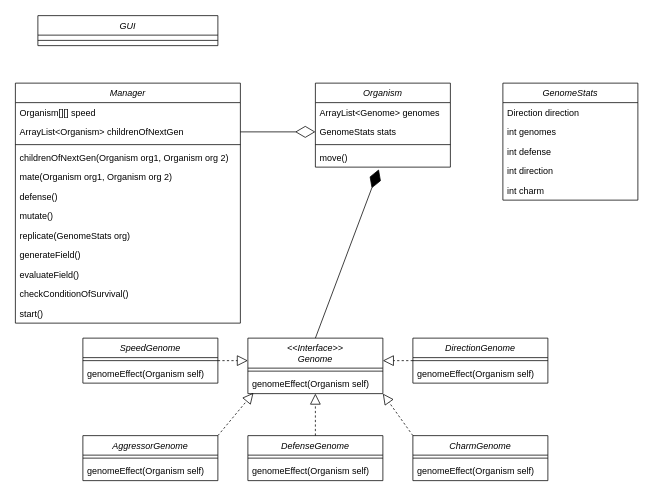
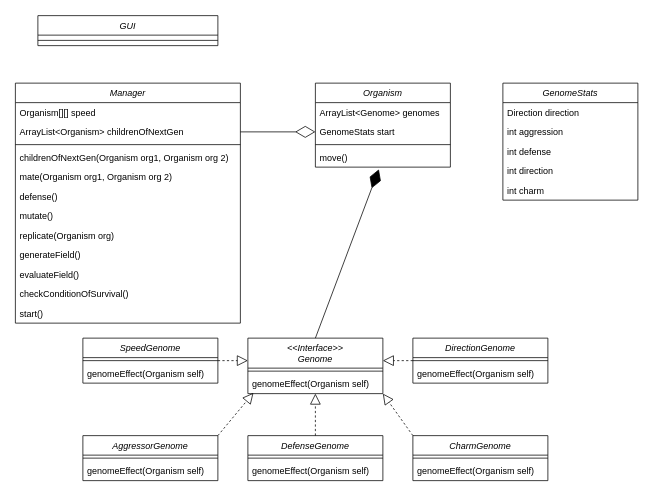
  <mxCell id="0" />
  <mxCell id="1" parent="0" />
  <mxCell id="2" value="&lt;&lt;Interface&gt;&gt;&#10;Genome" style="swimlane;fontStyle=2;align=center;verticalAlign=top;childLayout=stackLayout;horizontal=1;startSize=40;horizontalStack=0;resizeParent=1;resizeLast=0;collapsible=1;marginBottom=0;rounded=0;shadow=0;strokeWidth=1;" parent="1" vertex="1"><mxGeometry x="330" y="450" width="180" height="74" as="geometry"><mxRectangle x="230" y="140" width="160" height="26" as="alternateBounds" /></mxGeometry></mxCell>
  <mxCell id="3" value="" style="line;html=1;strokeWidth=1;align=left;verticalAlign=middle;spacingTop=-1;spacingLeft=3;spacingRight=3;rotatable=0;labelPosition=right;points=[];portConstraint=eastwest;" parent="2" vertex="1"><mxGeometry y="40" width="180" height="8" as="geometry" /></mxCell>
  <mxCell id="4" value="genomeEffect(Organism self)" style="text;align=left;verticalAlign=top;spacingLeft=4;spacingRight=4;overflow=hidden;rotatable=0;points=[[0,0.5],[1,0.5]];portConstraint=eastwest;" parent="2" vertex="1"><mxGeometry y="48" width="180" height="26" as="geometry" /></mxCell>
  <mxCell id="5" value="AggressorGenome" style="swimlane;fontStyle=2;align=center;verticalAlign=top;childLayout=stackLayout;horizontal=1;startSize=26;horizontalStack=0;resizeParent=1;resizeLast=0;collapsible=1;marginBottom=0;rounded=0;shadow=0;strokeWidth=1;" parent="1" vertex="1"><mxGeometry x="110" y="580" width="180" height="60" as="geometry"><mxRectangle x="230" y="140" width="160" height="26" as="alternateBounds" /></mxGeometry></mxCell>
  <mxCell id="6" value="" style="line;html=1;strokeWidth=1;align=left;verticalAlign=middle;spacingTop=-1;spacingLeft=3;spacingRight=3;rotatable=0;labelPosition=right;points=[];portConstraint=eastwest;" parent="5" vertex="1"><mxGeometry y="26" width="180" height="8" as="geometry" /></mxCell>
  <mxCell id="7" value="genomeEffect(Organism self)" style="text;align=left;verticalAlign=top;spacingLeft=4;spacingRight=4;overflow=hidden;rotatable=0;points=[[0,0.5],[1,0.5]];portConstraint=eastwest;" parent="5" vertex="1"><mxGeometry y="34" width="180" height="26" as="geometry" /></mxCell>
  <mxCell id="8" value="DefenseGenome" style="swimlane;fontStyle=2;align=center;verticalAlign=top;childLayout=stackLayout;horizontal=1;startSize=26;horizontalStack=0;resizeParent=1;resizeLast=0;collapsible=1;marginBottom=0;rounded=0;shadow=0;strokeWidth=1;" parent="1" vertex="1"><mxGeometry x="330" y="580" width="180" height="60" as="geometry"><mxRectangle x="230" y="140" width="160" height="26" as="alternateBounds" /></mxGeometry></mxCell>
  <mxCell id="9" value="" style="line;html=1;strokeWidth=1;align=left;verticalAlign=middle;spacingTop=-1;spacingLeft=3;spacingRight=3;rotatable=0;labelPosition=right;points=[];portConstraint=eastwest;" parent="8" vertex="1"><mxGeometry y="26" width="180" height="8" as="geometry" /></mxCell>
  <mxCell id="10" value="genomeEffect(Organism self)" style="text;align=left;verticalAlign=top;spacingLeft=4;spacingRight=4;overflow=hidden;rotatable=0;points=[[0,0.5],[1,0.5]];portConstraint=eastwest;" parent="8" vertex="1"><mxGeometry y="34" width="180" height="26" as="geometry" /></mxCell>
  <mxCell id="11" value="CharmGenome" style="swimlane;fontStyle=2;align=center;verticalAlign=top;childLayout=stackLayout;horizontal=1;startSize=26;horizontalStack=0;resizeParent=1;resizeLast=0;collapsible=1;marginBottom=0;rounded=0;shadow=0;strokeWidth=1;" parent="1" vertex="1"><mxGeometry x="550" y="580" width="180" height="60" as="geometry"><mxRectangle x="230" y="140" width="160" height="26" as="alternateBounds" /></mxGeometry></mxCell>
  <mxCell id="12" value="" style="line;html=1;strokeWidth=1;align=left;verticalAlign=middle;spacingTop=-1;spacingLeft=3;spacingRight=3;rotatable=0;labelPosition=right;points=[];portConstraint=eastwest;" parent="11" vertex="1"><mxGeometry y="26" width="180" height="8" as="geometry" /></mxCell>
  <mxCell id="13" value="genomeEffect(Organism self)" style="text;align=left;verticalAlign=top;spacingLeft=4;spacingRight=4;overflow=hidden;rotatable=0;points=[[0,0.5],[1,0.5]];portConstraint=eastwest;" parent="11" vertex="1"><mxGeometry y="34" width="180" height="26" as="geometry" /></mxCell>
  <mxCell id="14" value="Organism" style="swimlane;fontStyle=2;align=center;verticalAlign=top;childLayout=stackLayout;horizontal=1;startSize=26;horizontalStack=0;resizeParent=1;resizeLast=0;collapsible=1;marginBottom=0;rounded=0;shadow=0;strokeWidth=1;" parent="1" vertex="1"><mxGeometry x="420" y="110" width="180" height="112" as="geometry"><mxRectangle x="230" y="140" width="160" height="26" as="alternateBounds" /></mxGeometry></mxCell>
  <mxCell id="15" value="ArrayList&lt;Genome&gt; genomes" style="text;align=left;verticalAlign=top;spacingLeft=4;spacingRight=4;overflow=hidden;rotatable=0;points=[[0,0.5],[1,0.5]];portConstraint=eastwest;" parent="14" vertex="1"><mxGeometry y="26" width="180" height="26" as="geometry" /></mxCell>
- <mxCell id="16" value="GenomeStats stats" style="text;align=left;verticalAlign=top;spacingLeft=4;spacingRight=4;overflow=hidden;rotatable=0;points=[[0,0.5],[1,0.5]];portConstraint=eastwest;" parent="14" vertex="1"><mxGeometry y="52" width="180" height="26" as="geometry" /></mxCell>
+ <mxCell id="16" value="GenomeStats start" style="text;align=left;verticalAlign=top;spacingLeft=4;spacingRight=4;overflow=hidden;rotatable=0;points=[[0,0.5],[1,0.5]];portConstraint=eastwest;" parent="14" vertex="1"><mxGeometry y="52" width="180" height="26" as="geometry" /></mxCell>
  <mxCell id="17" value="" style="line;html=1;strokeWidth=1;align=left;verticalAlign=middle;spacingTop=-1;spacingLeft=3;spacingRight=3;rotatable=0;labelPosition=right;points=[];portConstraint=eastwest;" parent="14" vertex="1"><mxGeometry y="78" width="180" height="8" as="geometry" /></mxCell>
  <mxCell id="18" value="move()" style="text;align=left;verticalAlign=top;spacingLeft=4;spacingRight=4;overflow=hidden;rotatable=0;points=[[0,0.5],[1,0.5]];portConstraint=eastwest;" parent="14" vertex="1"><mxGeometry y="86" width="180" height="26" as="geometry" /></mxCell>
  <mxCell id="19" value="DirectionGenome" style="swimlane;fontStyle=2;align=center;verticalAlign=top;childLayout=stackLayout;horizontal=1;startSize=26;horizontalStack=0;resizeParent=1;resizeLast=0;collapsible=1;marginBottom=0;rounded=0;shadow=0;strokeWidth=1;" parent="1" vertex="1"><mxGeometry x="550" y="450" width="180" height="60" as="geometry"><mxRectangle x="230" y="140" width="160" height="26" as="alternateBounds" /></mxGeometry></mxCell>
  <mxCell id="20" value="" style="line;html=1;strokeWidth=1;align=left;verticalAlign=middle;spacingTop=-1;spacingLeft=3;spacingRight=3;rotatable=0;labelPosition=right;points=[];portConstraint=eastwest;" parent="19" vertex="1"><mxGeometry y="26" width="180" height="8" as="geometry" /></mxCell>
  <mxCell id="21" value="genomeEffect(Organism self)" style="text;align=left;verticalAlign=top;spacingLeft=4;spacingRight=4;overflow=hidden;rotatable=0;points=[[0,0.5],[1,0.5]];portConstraint=eastwest;" parent="19" vertex="1"><mxGeometry y="34" width="180" height="26" as="geometry" /></mxCell>
  <mxCell id="22" value="SpeedGenome" style="swimlane;fontStyle=2;align=center;verticalAlign=top;childLayout=stackLayout;horizontal=1;startSize=26;horizontalStack=0;resizeParent=1;resizeLast=0;collapsible=1;marginBottom=0;rounded=0;shadow=0;strokeWidth=1;" parent="1" vertex="1"><mxGeometry x="110" y="450" width="180" height="60" as="geometry"><mxRectangle x="230" y="140" width="160" height="26" as="alternateBounds" /></mxGeometry></mxCell>
  <mxCell id="23" value="" style="line;html=1;strokeWidth=1;align=left;verticalAlign=middle;spacingTop=-1;spacingLeft=3;spacingRight=3;rotatable=0;labelPosition=right;points=[];portConstraint=eastwest;" parent="22" vertex="1"><mxGeometry y="26" width="180" height="8" as="geometry" /></mxCell>
  <mxCell id="24" value="genomeEffect(Organism self)" style="text;align=left;verticalAlign=top;spacingLeft=4;spacingRight=4;overflow=hidden;rotatable=0;points=[[0,0.5],[1,0.5]];portConstraint=eastwest;" parent="22" vertex="1"><mxGeometry y="34" width="180" height="26" as="geometry" /></mxCell>
  <mxCell id="25" value="" style="endArrow=block;dashed=1;endFill=0;endSize=12;html=1;rounded=0;exitX=1;exitY=0.5;exitDx=0;exitDy=0;" parent="1" source="22" edge="1"><mxGeometry width="160" relative="1" as="geometry"><mxPoint x="190" y="540" as="sourcePoint" /><mxPoint x="330" y="480" as="targetPoint" /></mxGeometry></mxCell>
  <mxCell id="26" value="" style="endArrow=block;dashed=1;endFill=0;endSize=12;html=1;rounded=0;exitX=0;exitY=0.5;exitDx=0;exitDy=0;" parent="1" source="19" edge="1"><mxGeometry width="160" relative="1" as="geometry"><mxPoint x="300" y="490" as="sourcePoint" /><mxPoint x="510" y="480" as="targetPoint" /></mxGeometry></mxCell>
  <mxCell id="27" value="" style="endArrow=block;dashed=1;endFill=0;endSize=12;html=1;rounded=0;exitX=1;exitY=0;exitDx=0;exitDy=0;entryX=0.041;entryY=0.962;entryDx=0;entryDy=0;entryPerimeter=0;" parent="1" source="5" target="4" edge="1"><mxGeometry width="160" relative="1" as="geometry"><mxPoint x="300" y="570" as="sourcePoint" /><mxPoint x="330" y="510" as="targetPoint" /></mxGeometry></mxCell>
  <mxCell id="28" value="" style="endArrow=block;dashed=1;endFill=0;endSize=12;html=1;rounded=0;exitX=0.5;exitY=0;exitDx=0;exitDy=0;" parent="1" source="8" target="4" edge="1"><mxGeometry width="160" relative="1" as="geometry"><mxPoint x="320" y="510" as="sourcePoint" /><mxPoint x="360" y="510" as="targetPoint" /></mxGeometry></mxCell>
  <mxCell id="29" value="" style="endArrow=block;dashed=1;endFill=0;endSize=12;html=1;rounded=0;exitX=0;exitY=0;exitDx=0;exitDy=0;entryX=1;entryY=1;entryDx=0;entryDy=0;entryPerimeter=0;" parent="1" source="11" target="4" edge="1"><mxGeometry width="160" relative="1" as="geometry"><mxPoint x="330" y="520" as="sourcePoint" /><mxPoint x="370" y="520" as="targetPoint" /></mxGeometry></mxCell>
  <mxCell id="30" value="Manager" style="swimlane;fontStyle=2;align=center;verticalAlign=top;childLayout=stackLayout;horizontal=1;startSize=26;horizontalStack=0;resizeParent=1;resizeLast=0;collapsible=1;marginBottom=0;rounded=0;shadow=0;strokeWidth=1;" parent="1" vertex="1"><mxGeometry x="20" y="110" width="300" height="320" as="geometry"><mxRectangle x="230" y="140" width="160" height="26" as="alternateBounds" /></mxGeometry></mxCell>
  <mxCell id="31" value="Organism[][] speed" style="text;align=left;verticalAlign=top;spacingLeft=4;spacingRight=4;overflow=hidden;rotatable=0;points=[[0,0.5],[1,0.5]];portConstraint=eastwest;" parent="30" vertex="1"><mxGeometry y="26" width="300" height="26" as="geometry" /></mxCell>
  <mxCell id="32" value="ArrayList&lt;Organism&gt; childrenOfNextGen" style="text;align=left;verticalAlign=top;spacingLeft=4;spacingRight=4;overflow=hidden;rotatable=0;points=[[0,0.5],[1,0.5]];portConstraint=eastwest;" parent="30" vertex="1"><mxGeometry y="52" width="300" height="26" as="geometry" /></mxCell>
  <mxCell id="33" value="" style="line;html=1;strokeWidth=1;align=left;verticalAlign=middle;spacingTop=-1;spacingLeft=3;spacingRight=3;rotatable=0;labelPosition=right;points=[];portConstraint=eastwest;" parent="30" vertex="1"><mxGeometry y="78" width="300" height="8" as="geometry" /></mxCell>
  <mxCell id="34" value="childrenOfNextGen(Organism org1, Organism org 2)" style="text;align=left;verticalAlign=top;spacingLeft=4;spacingRight=4;overflow=hidden;rotatable=0;points=[[0,0.5],[1,0.5]];portConstraint=eastwest;" parent="30" vertex="1"><mxGeometry y="86" width="300" height="26" as="geometry" /></mxCell>
  <mxCell id="35" value="mate(Organism org1, Organism org 2)" style="text;align=left;verticalAlign=top;spacingLeft=4;spacingRight=4;overflow=hidden;rotatable=0;points=[[0,0.5],[1,0.5]];portConstraint=eastwest;" parent="30" vertex="1"><mxGeometry y="112" width="300" height="26" as="geometry" /></mxCell>
  <mxCell id="36" value="defense()" style="text;align=left;verticalAlign=top;spacingLeft=4;spacingRight=4;overflow=hidden;rotatable=0;points=[[0,0.5],[1,0.5]];portConstraint=eastwest;" parent="30" vertex="1"><mxGeometry y="138" width="300" height="26" as="geometry" /></mxCell>
  <mxCell id="37" value="mutate()" style="text;align=left;verticalAlign=top;spacingLeft=4;spacingRight=4;overflow=hidden;rotatable=0;points=[[0,0.5],[1,0.5]];portConstraint=eastwest;" parent="30" vertex="1"><mxGeometry y="164" width="300" height="26" as="geometry" /></mxCell>
- <mxCell id="38" value="replicate(GenomeStats org)" style="text;align=left;verticalAlign=top;spacingLeft=4;spacingRight=4;overflow=hidden;rotatable=0;points=[[0,0.5],[1,0.5]];portConstraint=eastwest;" parent="30" vertex="1"><mxGeometry y="190" width="300" height="26" as="geometry" /></mxCell>
+ <mxCell id="38" value="replicate(Organism org)" style="text;align=left;verticalAlign=top;spacingLeft=4;spacingRight=4;overflow=hidden;rotatable=0;points=[[0,0.5],[1,0.5]];portConstraint=eastwest;" parent="30" vertex="1"><mxGeometry y="190" width="300" height="26" as="geometry" /></mxCell>
  <mxCell id="39" value="generateField()" style="text;align=left;verticalAlign=top;spacingLeft=4;spacingRight=4;overflow=hidden;rotatable=0;points=[[0,0.5],[1,0.5]];portConstraint=eastwest;" parent="30" vertex="1"><mxGeometry y="216" width="300" height="26" as="geometry" /></mxCell>
  <mxCell id="40" value="evaluateField()" style="text;align=left;verticalAlign=top;spacingLeft=4;spacingRight=4;overflow=hidden;rotatable=0;points=[[0,0.5],[1,0.5]];portConstraint=eastwest;" parent="30" vertex="1"><mxGeometry y="242" width="300" height="26" as="geometry" /></mxCell>
  <mxCell id="41" value="checkConditionOfSurvival()" style="text;align=left;verticalAlign=top;spacingLeft=4;spacingRight=4;overflow=hidden;rotatable=0;points=[[0,0.5],[1,0.5]];portConstraint=eastwest;" parent="30" vertex="1"><mxGeometry y="268" width="300" height="26" as="geometry" /></mxCell>
  <mxCell id="42" value="start()" style="text;align=left;verticalAlign=top;spacingLeft=4;spacingRight=4;overflow=hidden;rotatable=0;points=[[0,0.5],[1,0.5]];portConstraint=eastwest;" parent="30" vertex="1"><mxGeometry y="294" width="300" height="26" as="geometry" /></mxCell>
  <mxCell id="43" value="" style="endArrow=diamondThin;endFill=1;endSize=24;html=1;rounded=0;entryX=0.47;entryY=1.115;entryDx=0;entryDy=0;entryPerimeter=0;exitX=0.5;exitY=0;exitDx=0;exitDy=0;" parent="1" source="2" target="18" edge="1"><mxGeometry width="160" relative="1" as="geometry"><mxPoint x="420" y="420" as="sourcePoint" /><mxPoint x="540" y="380" as="targetPoint" /></mxGeometry></mxCell>
  <mxCell id="44" value="" style="endArrow=diamondThin;endFill=0;endSize=24;html=1;rounded=0;exitX=1;exitY=0.5;exitDx=0;exitDy=0;entryX=0;entryY=0.5;entryDx=0;entryDy=0;" parent="1" source="32" edge="1"><mxGeometry width="160" relative="1" as="geometry"><mxPoint x="340" y="220" as="sourcePoint" /><mxPoint x="420" y="175" as="targetPoint" /></mxGeometry></mxCell>
  <mxCell id="45" value="GUI" style="swimlane;fontStyle=2;align=center;verticalAlign=top;childLayout=stackLayout;horizontal=1;startSize=26;horizontalStack=0;resizeParent=1;resizeLast=0;collapsible=1;marginBottom=0;rounded=0;shadow=0;strokeWidth=1;" parent="1" vertex="1"><mxGeometry x="50" y="20" width="240" height="40" as="geometry"><mxRectangle x="230" y="140" width="160" height="26" as="alternateBounds" /></mxGeometry></mxCell>
  <mxCell id="46" value="" style="line;html=1;strokeWidth=1;align=left;verticalAlign=middle;spacingTop=-1;spacingLeft=3;spacingRight=3;rotatable=0;labelPosition=right;points=[];portConstraint=eastwest;" parent="45" vertex="1"><mxGeometry y="26" width="240" height="14" as="geometry" /></mxCell>
  <mxCell id="47" value="GenomeStats" style="swimlane;fontStyle=2;align=center;verticalAlign=top;childLayout=stackLayout;horizontal=1;startSize=26;horizontalStack=0;resizeParent=1;resizeLast=0;collapsible=1;marginBottom=0;rounded=0;shadow=0;strokeWidth=1;" vertex="1" parent="1"><mxGeometry x="670" y="110" width="180" height="156" as="geometry"><mxRectangle x="230" y="140" width="160" height="26" as="alternateBounds" /></mxGeometry></mxCell>
  <mxCell id="48" value="Direction direction" style="text;align=left;verticalAlign=top;spacingLeft=4;spacingRight=4;overflow=hidden;rotatable=0;points=[[0,0.5],[1,0.5]];portConstraint=eastwest;" vertex="1" parent="47"><mxGeometry y="26" width="180" height="26" as="geometry" /></mxCell>
- <mxCell id="49" value="int genomes" style="text;align=left;verticalAlign=top;spacingLeft=4;spacingRight=4;overflow=hidden;rotatable=0;points=[[0,0.5],[1,0.5]];portConstraint=eastwest;" vertex="1" parent="47"><mxGeometry y="52" width="180" height="26" as="geometry" /></mxCell>
+ <mxCell id="49" value="int aggression" style="text;align=left;verticalAlign=top;spacingLeft=4;spacingRight=4;overflow=hidden;rotatable=0;points=[[0,0.5],[1,0.5]];portConstraint=eastwest;" vertex="1" parent="47"><mxGeometry y="52" width="180" height="26" as="geometry" /></mxCell>
  <mxCell id="50" value="int defense" style="text;align=left;verticalAlign=top;spacingLeft=4;spacingRight=4;overflow=hidden;rotatable=0;points=[[0,0.5],[1,0.5]];portConstraint=eastwest;" vertex="1" parent="47"><mxGeometry y="78" width="180" height="26" as="geometry" /></mxCell>
  <mxCell id="51" value="int direction" style="text;align=left;verticalAlign=top;spacingLeft=4;spacingRight=4;overflow=hidden;rotatable=0;points=[[0,0.5],[1,0.5]];portConstraint=eastwest;" vertex="1" parent="47"><mxGeometry y="104" width="180" height="26" as="geometry" /></mxCell>
  <mxCell id="52" value="int charm" style="text;align=left;verticalAlign=top;spacingLeft=4;spacingRight=4;overflow=hidden;rotatable=0;points=[[0,0.5],[1,0.5]];portConstraint=eastwest;" vertex="1" parent="47"><mxGeometry y="130" width="180" height="26" as="geometry" /></mxCell>
